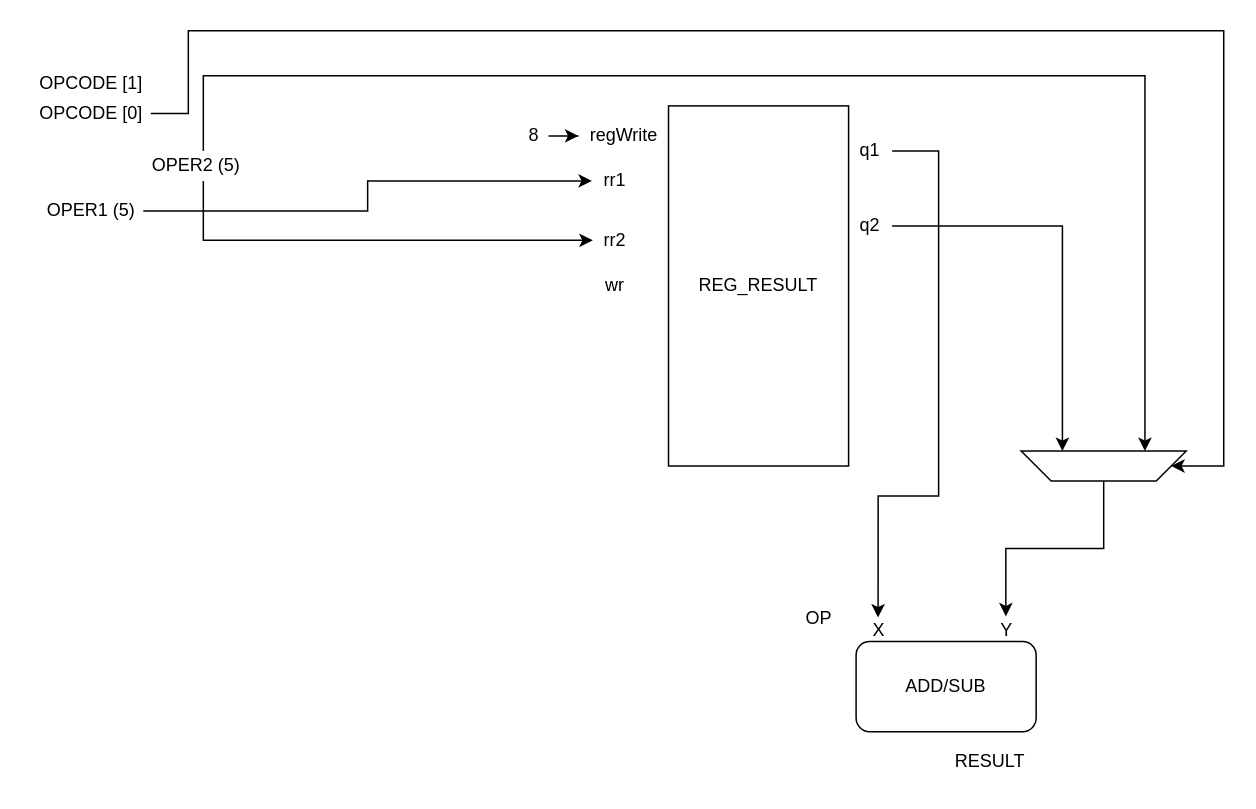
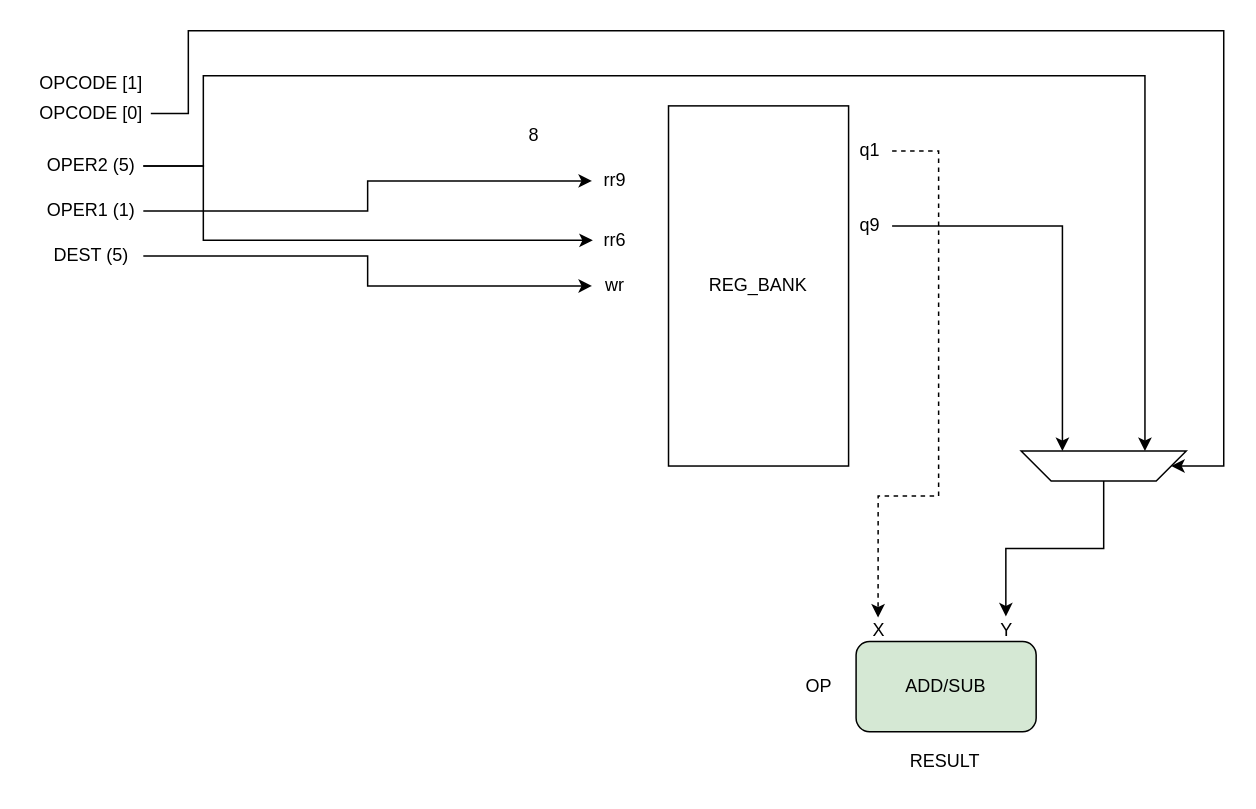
  <mxCell id="0" />
  <mxCell id="1" parent="0" />
  <mxCell id="2" value="OPCODE [1]" style="text;html=1;align=center;verticalAlign=middle;resizable=0;points=[];autosize=1;strokeColor=none;fillColor=none;" vertex="1" parent="1"><mxGeometry x="20" y="45" width="80" height="20" as="geometry" /></mxCell>
  <mxCell id="3" style="edgeStyle=orthogonalEdgeStyle;rounded=0;orthogonalLoop=1;jettySize=auto;html=1;entryX=0.019;entryY=0.48;entryDx=0;entryDy=0;entryPerimeter=0;" edge="1" parent="1" source="5" target="13"><mxGeometry relative="1" as="geometry"><mxPoint x="385" y="160" as="targetPoint" /><Array as="points"><mxPoint x="135" y="110" /><mxPoint x="135" y="160" /></Array></mxGeometry></mxCell>
  <mxCell id="4" style="edgeStyle=orthogonalEdgeStyle;rounded=0;orthogonalLoop=1;jettySize=auto;html=1;entryX=0.25;entryY=1;entryDx=0;entryDy=0;" edge="1" parent="1" source="5" target="25"><mxGeometry relative="1" as="geometry"><Array as="points"><mxPoint x="135" y="110" /><mxPoint x="135" y="50" /><mxPoint x="763" y="50" /></Array></mxGeometry></mxCell>
- <mxCell id="5" value="OPER2 (5)" style="text;html=1;align=center;verticalAlign=middle;resizable=0;points=[];autosize=1;strokeColor=none;fillColor=none;" vertex="1" parent="1"><mxGeometry x="95" y="100" width="70" height="20" as="geometry" /></mxCell>
+ <mxCell id="5" value="OPER2 (5)" style="text;html=1;align=center;verticalAlign=middle;resizable=0;points=[];autosize=1;strokeColor=none;fillColor=none;" vertex="1" parent="1"><mxGeometry x="25" y="100" width="70" height="20" as="geometry" /></mxCell>
  <mxCell id="6" style="edgeStyle=orthogonalEdgeStyle;rounded=0;orthogonalLoop=1;jettySize=auto;html=1;" edge="1" parent="1" source="7" target="12"><mxGeometry relative="1" as="geometry" /></mxCell>
- <mxCell id="7" value="OPER1 (5)" style="text;html=1;align=center;verticalAlign=middle;resizable=0;points=[];autosize=1;strokeColor=none;fillColor=none;" vertex="1" parent="1"><mxGeometry x="25" y="130" width="70" height="20" as="geometry" /></mxCell>
- <mxCell id="10" value="REG_RESULT" style="rounded=0;whiteSpace=wrap;html=1;" vertex="1" parent="1"><mxGeometry x="445" y="70" width="120" height="240" as="geometry" /></mxCell>
- <mxCell id="11" value="regWrite" style="text;html=1;align=center;verticalAlign=middle;resizable=0;points=[];autosize=1;strokeColor=none;fillColor=none;" vertex="1" parent="1"><mxGeometry x="385" y="80" width="60" height="20" as="geometry" /></mxCell>
- <mxCell id="12" value="rr1" style="text;html=1;align=center;verticalAlign=middle;resizable=0;points=[];autosize=1;strokeColor=none;fillColor=none;" vertex="1" parent="1"><mxGeometry x="394" y="110" width="30" height="20" as="geometry" /></mxCell>
- <mxCell id="13" value="rr2" style="text;html=1;align=center;verticalAlign=middle;resizable=0;points=[];autosize=1;strokeColor=none;fillColor=none;" vertex="1" parent="1"><mxGeometry x="394" y="150" width="30" height="20" as="geometry" /></mxCell>
+ <mxCell id="7" value="OPER1 (1)" style="text;html=1;align=center;verticalAlign=middle;resizable=0;points=[];autosize=1;strokeColor=none;fillColor=none;" vertex="1" parent="1"><mxGeometry x="25" y="130" width="70" height="20" as="geometry" /></mxCell>
+ <mxCell id="8" style="edgeStyle=orthogonalEdgeStyle;rounded=0;orthogonalLoop=1;jettySize=auto;html=1;" edge="1" parent="1" source="9" target="14"><mxGeometry relative="1" as="geometry" /></mxCell>
+ <mxCell id="9" value="DEST (5)" style="text;html=1;align=center;verticalAlign=middle;resizable=0;points=[];autosize=1;strokeColor=none;fillColor=none;" vertex="1" parent="1"><mxGeometry x="25" y="160" width="70" height="20" as="geometry" /></mxCell>
+ <mxCell id="10" value="REG_BANK" style="rounded=0;whiteSpace=wrap;html=1;" vertex="1" parent="1"><mxGeometry x="445" y="70" width="120" height="240" as="geometry" /></mxCell>
+ <mxCell id="12" value="rr9" style="text;html=1;align=center;verticalAlign=middle;resizable=0;points=[];autosize=1;strokeColor=none;fillColor=none;" vertex="1" parent="1"><mxGeometry x="394" y="110" width="30" height="20" as="geometry" /></mxCell>
+ <mxCell id="13" value="rr6" style="text;html=1;align=center;verticalAlign=middle;resizable=0;points=[];autosize=1;strokeColor=none;fillColor=none;" vertex="1" parent="1"><mxGeometry x="394" y="150" width="30" height="20" as="geometry" /></mxCell>
  <mxCell id="14" value="wr" style="text;html=1;align=center;verticalAlign=middle;resizable=0;points=[];autosize=1;strokeColor=none;fillColor=none;" vertex="1" parent="1"><mxGeometry x="394" y="180" width="30" height="20" as="geometry" /></mxCell>
- <mxCell id="15" style="edgeStyle=orthogonalEdgeStyle;rounded=0;orthogonalLoop=1;jettySize=auto;html=1;entryX=0.483;entryY=0.05;entryDx=0;entryDy=0;entryPerimeter=0;" edge="1" parent="1" source="16" target="20"><mxGeometry relative="1" as="geometry"><Array as="points"><mxPoint x="625" y="100" /><mxPoint x="625" y="330" /><mxPoint x="585" y="330" /></Array></mxGeometry></mxCell>
+ <mxCell id="15" style="edgeStyle=orthogonalEdgeStyle;rounded=0;orthogonalLoop=1;jettySize=auto;html=1;entryX=0.483;entryY=0.05;entryDx=0;entryDy=0;entryPerimeter=0;dashed=1;" edge="1" parent="1" source="16" target="20"><mxGeometry relative="1" as="geometry"><Array as="points"><mxPoint x="625" y="100" /><mxPoint x="625" y="330" /><mxPoint x="585" y="330" /></Array></mxGeometry></mxCell>
  <mxCell id="16" value="q1" style="text;html=1;align=center;verticalAlign=middle;resizable=0;points=[];autosize=1;strokeColor=none;fillColor=none;" vertex="1" parent="1"><mxGeometry x="564" y="90" width="30" height="20" as="geometry" /></mxCell>
  <mxCell id="17" style="edgeStyle=orthogonalEdgeStyle;rounded=0;orthogonalLoop=1;jettySize=auto;html=1;entryX=0.75;entryY=1;entryDx=0;entryDy=0;" edge="1" parent="1" source="18" target="25"><mxGeometry relative="1" as="geometry" /></mxCell>
- <mxCell id="18" value="q2" style="text;html=1;align=center;verticalAlign=middle;resizable=0;points=[];autosize=1;strokeColor=none;fillColor=none;" vertex="1" parent="1"><mxGeometry x="564" y="140" width="30" height="20" as="geometry" /></mxCell>
- <mxCell id="19" value="ADD/SUB" style="rounded=1;whiteSpace=wrap;html=1;" vertex="1" parent="1"><mxGeometry x="570" y="427" width="120" height="60" as="geometry" /></mxCell>
+ <mxCell id="18" value="q9" style="text;html=1;align=center;verticalAlign=middle;resizable=0;points=[];autosize=1;strokeColor=none;fillColor=none;" vertex="1" parent="1"><mxGeometry x="564" y="140" width="30" height="20" as="geometry" /></mxCell>
+ <mxCell id="19" value="ADD/SUB" style="rounded=1;whiteSpace=wrap;html=1;fillColor=#d5e8d4;" vertex="1" parent="1"><mxGeometry x="570" y="427" width="120" height="60" as="geometry" /></mxCell>
  <mxCell id="20" value="X" style="text;html=1;align=center;verticalAlign=middle;resizable=0;points=[];autosize=1;strokeColor=none;fillColor=none;" vertex="1" parent="1"><mxGeometry x="575" y="410" width="20" height="20" as="geometry" /></mxCell>
  <mxCell id="21" value="Y" style="text;html=1;align=center;verticalAlign=middle;resizable=0;points=[];autosize=1;strokeColor=none;fillColor=none;" vertex="1" parent="1"><mxGeometry x="660" y="410" width="20" height="20" as="geometry" /></mxCell>
- <mxCell id="22" value="OP" style="text;html=1;align=center;verticalAlign=middle;resizable=0;points=[];autosize=1;strokeColor=none;fillColor=none;" vertex="1" parent="1"><mxGeometry x="530" y="402" width="30" height="20" as="geometry" /></mxCell>
- <mxCell id="23" value="RESULT" style="text;html=1;align=center;verticalAlign=middle;resizable=0;points=[];autosize=1;strokeColor=none;fillColor=none;" vertex="1" parent="1"><mxGeometry x="629" y="497" width="60" height="20" as="geometry" /></mxCell>
+ <mxCell id="22" value="OP" style="text;html=1;align=center;verticalAlign=middle;resizable=0;points=[];autosize=1;strokeColor=none;fillColor=none;" vertex="1" parent="1"><mxGeometry x="530" y="447" width="30" height="20" as="geometry" /></mxCell>
+ <mxCell id="23" value="RESULT" style="text;html=1;align=center;verticalAlign=middle;resizable=0;points=[];autosize=1;strokeColor=none;fillColor=none;" vertex="1" parent="1"><mxGeometry x="599" y="497" width="60" height="20" as="geometry" /></mxCell>
  <mxCell id="24" style="edgeStyle=orthogonalEdgeStyle;rounded=0;orthogonalLoop=1;jettySize=auto;html=1;entryX=0.49;entryY=0.01;entryDx=0;entryDy=0;entryPerimeter=0;" edge="1" parent="1" source="25" target="21"><mxGeometry relative="1" as="geometry" /></mxCell>
  <mxCell id="25" value="" style="shape=trapezoid;perimeter=trapezoidPerimeter;whiteSpace=wrap;html=1;fixedSize=1;rotation=-180;" vertex="1" parent="1"><mxGeometry x="680" y="300" width="110" height="20" as="geometry" /></mxCell>
  <mxCell id="26" style="edgeStyle=orthogonalEdgeStyle;rounded=0;orthogonalLoop=1;jettySize=auto;html=1;entryX=0;entryY=0.5;entryDx=0;entryDy=0;" edge="1" parent="1" source="27" target="25"><mxGeometry relative="1" as="geometry"><Array as="points"><mxPoint x="125" y="75" /><mxPoint x="125" y="20" /><mxPoint x="815" y="20" /><mxPoint x="815" y="310" /></Array></mxGeometry></mxCell>
  <mxCell id="27" value="OPCODE [0]" style="text;html=1;align=center;verticalAlign=middle;resizable=0;points=[];autosize=1;strokeColor=none;fillColor=none;" vertex="1" parent="1"><mxGeometry x="20" y="65" width="80" height="20" as="geometry" /></mxCell>
- <mxCell id="28" style="edgeStyle=orthogonalEdgeStyle;rounded=0;orthogonalLoop=1;jettySize=auto;html=1;" edge="1" parent="1" source="29" target="11"><mxGeometry relative="1" as="geometry" /></mxCell>
  <mxCell id="29" value="8" style="text;html=1;align=center;verticalAlign=middle;resizable=0;points=[];autosize=1;strokeColor=none;fillColor=none;" vertex="1" parent="1"><mxGeometry x="345" y="80" width="20" height="20" as="geometry" /></mxCell>
